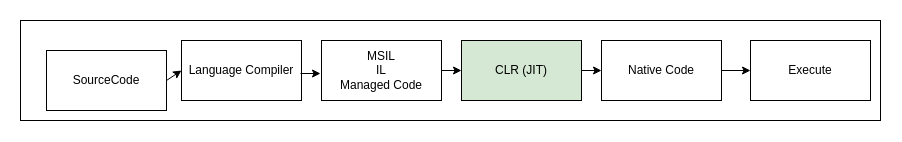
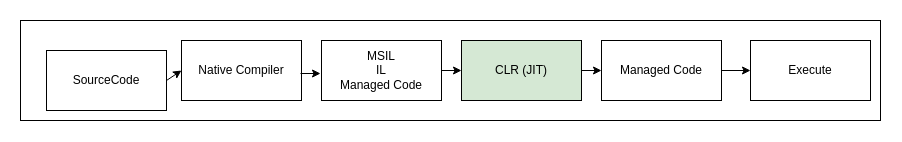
  <mxCell id="0" />
  <mxCell id="1" parent="0" />
  <mxCell id="2" value="" style="rounded=0;whiteSpace=wrap;html=1;fontColor=#000000;labelBackgroundColor=none;fontStyle=0" vertex="1" parent="1"><mxGeometry y="20" width="860" height="100" as="geometry" x="20" /></mxCell>
  <mxCell id="3" value="Execute" style="rounded=0;whiteSpace=wrap;html=1;fontColor=#000000;labelBackgroundColor=none;fontStyle=0" parent="1" vertex="1"><mxGeometry x="750" y="40" width="120" height="60" as="geometry" /></mxCell>
- <mxCell id="4" value="Native Code" style="rounded=0;whiteSpace=wrap;html=1;fontColor=#000000;labelBackgroundColor=none;fontStyle=0" parent="1" vertex="1"><mxGeometry x="601" y="40" width="120" height="60" as="geometry" /></mxCell>
+ <mxCell id="4" value="Managed Code" style="rounded=0;whiteSpace=wrap;html=1;fontColor=#000000;labelBackgroundColor=none;fontStyle=0" parent="1" vertex="1"><mxGeometry x="601" y="40" width="120" height="60" as="geometry" /></mxCell>
  <mxCell id="5" value="CLR (JIT)" style="rounded=0;whiteSpace=wrap;html=1;fontColor=#000000;labelBackgroundColor=none;fontStyle=0;fillColor=#d5e8d4;" parent="1" vertex="1"><mxGeometry x="461" y="40" width="120" height="60" as="geometry" /></mxCell>
  <mxCell id="6" value="MSIL&lt;br&gt;IL&lt;br&gt;Managed Code" style="rounded=0;whiteSpace=wrap;html=1;fontColor=#000000;labelBackgroundColor=none;fontStyle=0" parent="1" vertex="1"><mxGeometry x="321" y="40" width="120" height="60" as="geometry" /></mxCell>
- <mxCell id="7" value="Language Compiler" style="rounded=0;whiteSpace=wrap;html=1;fontColor=#000000;labelBackgroundColor=none;fontStyle=0" parent="1" vertex="1"><mxGeometry x="181" y="40" width="120" height="60" as="geometry" /></mxCell>
+ <mxCell id="7" value="Native Compiler" style="rounded=0;whiteSpace=wrap;html=1;fontColor=#000000;labelBackgroundColor=none;fontStyle=0" parent="1" vertex="1"><mxGeometry x="181" y="40" width="120" height="60" as="geometry" /></mxCell>
  <mxCell id="8" value="SourceCode" style="rounded=0;whiteSpace=wrap;html=1;fontColor=#000000;labelBackgroundColor=none;fontStyle=0" parent="1" vertex="1"><mxGeometry x="46" y="50" width="120" height="60" as="geometry" /></mxCell>
  <mxCell id="9" value="" style="endArrow=classic;html=1;exitX=1;exitY=0.5;exitDx=0;exitDy=0;entryX=0;entryY=0.5;entryDx=0;entryDy=0;fontColor=#000000;labelBackgroundColor=none;fontStyle=0" parent="1" source="8" target="7" edge="1"><mxGeometry width="50" height="50" relative="1" as="geometry"><mxPoint x="130" y="40" as="sourcePoint" /><mxPoint x="180" y="-10" as="targetPoint" /></mxGeometry></mxCell>
  <mxCell id="10" value="" style="endArrow=classic;html=1;exitX=1;exitY=0.5;exitDx=0;exitDy=0;entryX=0;entryY=0.5;entryDx=0;entryDy=0;fontColor=#000000;labelBackgroundColor=none;fontStyle=0" parent="1" edge="1"><mxGeometry width="50" height="50" relative="1" as="geometry"><mxPoint x="300" y="73" as="sourcePoint" /><mxPoint x="320" y="73" as="targetPoint" /></mxGeometry></mxCell>
  <mxCell id="11" value="" style="endArrow=classic;html=1;exitX=1;exitY=0.5;exitDx=0;exitDy=0;entryX=0;entryY=0.5;entryDx=0;entryDy=0;fontColor=#000000;labelBackgroundColor=none;fontStyle=0" parent="1" source="6" target="5" edge="1"><mxGeometry width="50" height="50" relative="1" as="geometry"><mxPoint x="480" y="40" as="sourcePoint" /><mxPoint x="530" y="-10" as="targetPoint" /></mxGeometry></mxCell>
  <mxCell id="12" value="" style="endArrow=classic;html=1;exitX=1;exitY=0.5;exitDx=0;exitDy=0;entryX=0;entryY=0.5;entryDx=0;entryDy=0;fontColor=#000000;labelBackgroundColor=none;fontStyle=0" parent="1" source="5" target="4" edge="1"><mxGeometry width="50" height="50" relative="1" as="geometry"><mxPoint x="630" y="40" as="sourcePoint" /><mxPoint x="680" y="-10" as="targetPoint" /></mxGeometry></mxCell>
  <mxCell id="13" value="" style="endArrow=classic;html=1;exitX=1;exitY=0.5;exitDx=0;exitDy=0;fontColor=#000000;labelBackgroundColor=none;fontStyle=0" parent="1" source="4" target="3" edge="1"><mxGeometry width="50" height="50" relative="1" as="geometry"><mxPoint x="740" y="40" as="sourcePoint" /><mxPoint x="790" y="-10" as="targetPoint" /></mxGeometry></mxCell>
